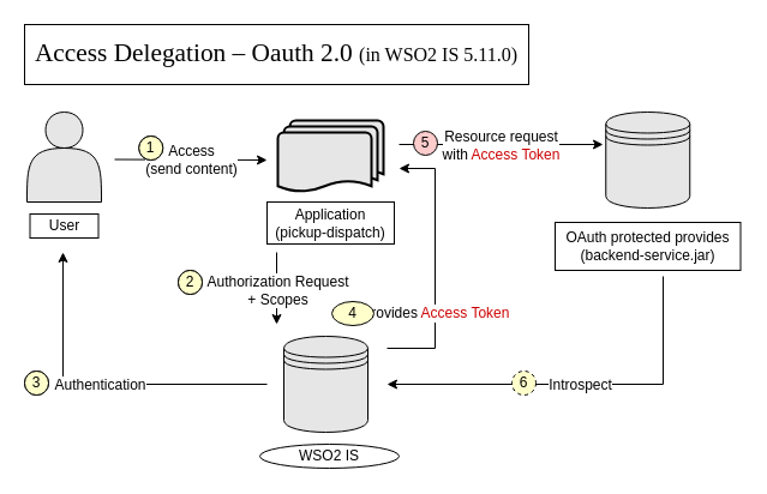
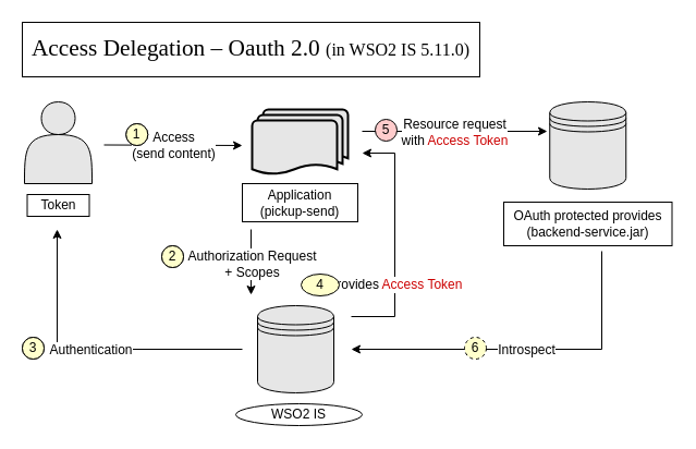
  <mxCell id="0" />
  <mxCell id="1" parent="0" />
  <mxCell id="2" value="&lt;p style=&quot;line-height: 120% ; margin-top: 0pt ; margin-bottom: 0pt ; margin-left: 0in ; direction: ltr ; unicode-bidi: embed&quot;&gt;&lt;span style=&quot;font-size: 16pt ; font-family: &amp;#34;microsoft gothicneo&amp;#34;&quot;&gt;Acc&lt;/span&gt;&lt;span style=&quot;font-size: 16pt ; font-family: &amp;#34;microsoft gothicneo&amp;#34;&quot;&gt;ess&amp;nbsp;&lt;/span&gt;&lt;span style=&quot;font-size: 16pt ; font-family: &amp;#34;microsoft gothicneo&amp;#34;&quot;&gt;Delegation&lt;/span&gt;&lt;span style=&quot;font-size: 16pt ; font-family: &amp;#34;microsoft gothicneo&amp;#34;&quot;&gt; &lt;/span&gt;&lt;span style=&quot;font-size: 16pt ; font-family: &amp;#34;microsoft gothicneo&amp;#34;&quot;&gt;–&amp;nbsp;&lt;/span&gt;&lt;span style=&quot;font-size: 16pt ; font-family: &amp;#34;microsoft gothicneo&amp;#34;&quot;&gt;Oauth&lt;/span&gt;&lt;span style=&quot;font-size: 16pt ; font-family: &amp;#34;microsoft gothicneo&amp;#34;&quot;&gt; 2.0 &lt;/span&gt;&lt;span style=&quot;font-family: &amp;#34;microsoft gothicneo&amp;#34;&quot;&gt;&lt;font style=&quot;font-size: 16px&quot;&gt;(in WSO2 IS 5.11.0)&lt;/font&gt;&lt;/span&gt;&lt;/p&gt;" style="rounded=0;whiteSpace=wrap;html=1;fillColor=#FFFFFF;" parent="1" vertex="1"><mxGeometry x="20" y="20" width="420" height="50" as="geometry" /></mxCell>
  <mxCell id="3" value="" style="shape=actor;whiteSpace=wrap;html=1;fontSize=16;fillColor=#E6E6E6;" parent="1" vertex="1"><mxGeometry x="22" y="93" width="62" height="75" as="geometry" /></mxCell>
  <mxCell id="4" value="" style="shape=datastore;whiteSpace=wrap;html=1;fontSize=16;fillColor=#E6E6E6;" parent="1" vertex="1"><mxGeometry x="504.25" y="93" width="70" height="80" as="geometry" /></mxCell>
  <mxCell id="5" value="" style="shape=datastore;whiteSpace=wrap;html=1;fontSize=16;fillColor=#E6E6E6;" parent="1" vertex="1"><mxGeometry x="236" y="280" width="70" height="80" as="geometry" /></mxCell>
- <mxCell id="6" value="Application&lt;br style=&quot;font-size: 12px;&quot;&gt;(pickup-dispatch)" style="rounded=0;whiteSpace=wrap;html=1;fontSize=12;fillColor=#FFFFFF;" parent="1" vertex="1"><mxGeometry x="222" y="168" width="106" height="35" as="geometry" /></mxCell>
+ <mxCell id="6" value="Application&lt;br style=&quot;font-size: 12px;&quot;&gt;(pickup-send)" style="rounded=0;whiteSpace=wrap;html=1;fontSize=12;fillColor=#FFFFFF;" parent="1" vertex="1"><mxGeometry x="222" y="168" width="106" height="35" as="geometry" /></mxCell>
  <mxCell id="7" value="WSO2 IS" style="ellipse;whiteSpace=wrap;html=1;fontSize=12;fillColor=#FFFFFF;" parent="1" vertex="1"><mxGeometry x="216" y="370" width="116" height="20" as="geometry" /></mxCell>
  <mxCell id="8" value="OAuth protected provides&lt;br style=&quot;font-size: 12px;&quot;&gt;(backend-service.jar)" style="rounded=0;whiteSpace=wrap;html=1;fontSize=12;fillColor=#FFFFFF;" parent="1" vertex="1"><mxGeometry x="462" y="185" width="154.5" height="40" as="geometry" /></mxCell>
  <mxCell id="9" value="" style="endArrow=classic;html=1;rounded=0;fontSize=12;" parent="1" edge="1"><mxGeometry relative="1" as="geometry"><mxPoint x="95" y="132.5" as="sourcePoint" /><mxPoint x="222" y="133" as="targetPoint" /><Array as="points" /></mxGeometry></mxCell>
  <mxCell id="10" value="Access&lt;br&gt;(send content)" style="edgeLabel;resizable=0;html=1;align=center;verticalAlign=middle;fontSize=12;" parent="9" connectable="0" vertex="1"><mxGeometry relative="1" as="geometry" /></mxCell>
- <mxCell id="11" value="User" style="rounded=0;whiteSpace=wrap;html=1;fontSize=12;fillColor=#FFFFFF;" parent="1" vertex="1"><mxGeometry x="24.5" y="178" width="57" height="20" as="geometry" /></mxCell>
+ <mxCell id="11" value="Token" style="rounded=0;whiteSpace=wrap;html=1;fontSize=12;fillColor=#FFFFFF;" parent="1" vertex="1"><mxGeometry x="24.5" y="178" width="57" height="20" as="geometry" /></mxCell>
  <mxCell id="12" value="" style="strokeWidth=2;html=1;shape=mxgraph.flowchart.multi-document;whiteSpace=wrap;fontSize=12;fillColor=#E6E6E6;" parent="1" vertex="1"><mxGeometry x="231" y="100" width="88" height="60" as="geometry" /></mxCell>
  <mxCell id="13" value="" style="endArrow=classic;html=1;rounded=0;fontSize=12;" parent="1" edge="1"><mxGeometry relative="1" as="geometry"><mxPoint x="552" y="230" as="sourcePoint" /><mxPoint x="322" y="320" as="targetPoint" /><Array as="points"><mxPoint x="552" y="320" /></Array></mxGeometry></mxCell>
  <mxCell id="14" value="Introspect" style="edgeLabel;resizable=0;html=1;align=center;verticalAlign=middle;fontSize=12;" parent="13" connectable="0" vertex="1"><mxGeometry relative="1" as="geometry" /></mxCell>
  <mxCell id="15" value="" style="endArrow=classic;html=1;rounded=0;fontSize=12;" parent="1" edge="1"><mxGeometry relative="1" as="geometry"><mxPoint x="230" y="210" as="sourcePoint" /><mxPoint x="230" y="270" as="targetPoint" /></mxGeometry></mxCell>
  <mxCell id="16" value="Authorization Request&lt;br&gt;+ Scopes" style="edgeLabel;resizable=0;html=1;align=center;verticalAlign=middle;fontSize=12;" parent="15" connectable="0" vertex="1"><mxGeometry relative="1" as="geometry"><mxPoint y="1" as="offset" /></mxGeometry></mxCell>
  <mxCell id="17" value="" style="endArrow=classic;html=1;rounded=0;fontSize=12;" parent="1" edge="1"><mxGeometry relative="1" as="geometry"><mxPoint x="322" y="290" as="sourcePoint" /><mxPoint x="332" y="140" as="targetPoint" /><Array as="points"><mxPoint x="362" y="290" /><mxPoint x="362" y="140" /></Array></mxGeometry></mxCell>
  <mxCell id="18" value="provides &lt;font color=&quot;#cc0000&quot;&gt;Access Token&lt;/font&gt;" style="edgeLabel;resizable=0;html=1;align=center;verticalAlign=middle;fontSize=12;" parent="17" connectable="0" vertex="1"><mxGeometry relative="1" as="geometry"><mxPoint y="40" as="offset" /></mxGeometry></mxCell>
  <mxCell id="19" value="1" style="ellipse;whiteSpace=wrap;html=1;aspect=fixed;fontSize=12;fillColor=#FFCCCC;strokeColor=default;" parent="1" vertex="1"><mxGeometry x="115.25" y="113" width="20" height="20" as="geometry" /></mxCell>
  <mxCell id="20" value="2" style="ellipse;whiteSpace=wrap;html=1;aspect=fixed;fontSize=12;fillColor=#FFCCCC;strokeColor=default;" parent="1" vertex="1"><mxGeometry x="148" y="225" width="20" height="20" as="geometry" /></mxCell>
  <mxCell id="21" value="3" style="ellipse;whiteSpace=wrap;html=1;aspect=fixed;fontSize=12;fillColor=#FFCCCC;strokeColor=default;" parent="1" vertex="1"><mxGeometry x="20" y="309" width="20" height="20" as="geometry" /></mxCell>
  <mxCell id="22" value="6" style="ellipse;whiteSpace=wrap;html=1;aspect=fixed;fontSize=12;fillColor=#FFFFCC;strokeColor=default;dashed=1;" parent="1" vertex="1"><mxGeometry x="426" y="309" width="20" height="20" as="geometry" /></mxCell>
  <mxCell id="23" value="" style="endArrow=classic;html=1;rounded=0;fontSize=12;" parent="1" edge="1"><mxGeometry relative="1" as="geometry"><mxPoint x="222" y="320" as="sourcePoint" /><mxPoint x="52" y="210" as="targetPoint" /><Array as="points"><mxPoint x="52" y="320" /></Array></mxGeometry></mxCell>
  <mxCell id="24" value="Authentication" style="edgeLabel;resizable=0;html=1;align=center;verticalAlign=middle;fontSize=12;" parent="23" connectable="0" vertex="1"><mxGeometry relative="1" as="geometry" /></mxCell>
  <mxCell id="25" value="4" style="ellipse;whiteSpace=wrap;html=1;aspect=fixed;fontSize=12;fillColor=#FFFFCC;strokeColor=default;" vertex="1" parent="1"><mxGeometry x="276" y="251" width="35" height="20" as="geometry" /></mxCell>
  <mxCell id="26" value="" style="endArrow=classic;html=1;rounded=0;fontSize=12;" edge="1" parent="1"><mxGeometry relative="1" as="geometry"><mxPoint x="332" y="120" as="sourcePoint" /><mxPoint x="502" y="120" as="targetPoint" /><Array as="points"><mxPoint x="372" y="120" /></Array></mxGeometry></mxCell>
  <mxCell id="27" value="Resource request&lt;br&gt;with &lt;font color=&quot;#cc0000&quot;&gt;Access Token&lt;/font&gt;" style="edgeLabel;resizable=0;html=1;align=center;verticalAlign=middle;fontSize=12;" connectable="0" vertex="1" parent="26"><mxGeometry relative="1" as="geometry"><mxPoint x="-1" as="offset" /></mxGeometry></mxCell>
  <mxCell id="28" value="5" style="ellipse;whiteSpace=wrap;html=1;aspect=fixed;fontSize=12;fillColor=#ffcccc;strokeColor=default;" vertex="1" parent="1"><mxGeometry x="344" y="109" width="20" height="20" as="geometry" /></mxCell>
  <mxCell id="29" value="3" style="ellipse;whiteSpace=wrap;html=1;aspect=fixed;fontSize=12;fillColor=#FFFFCC;strokeColor=default;" vertex="1" parent="1"><mxGeometry x="20" y="309" width="20" height="20" as="geometry" /></mxCell>
  <mxCell id="30" value="1" style="ellipse;whiteSpace=wrap;html=1;aspect=fixed;fontSize=12;fillColor=#FFFFCC;strokeColor=default;" vertex="1" parent="1"><mxGeometry x="115.25" y="113" width="20" height="20" as="geometry" /></mxCell>
  <mxCell id="31" value="2" style="ellipse;whiteSpace=wrap;html=1;aspect=fixed;fontSize=12;fillColor=#FFFFCC;strokeColor=default;" vertex="1" parent="1"><mxGeometry x="148" y="225" width="20" height="20" as="geometry" /></mxCell>
